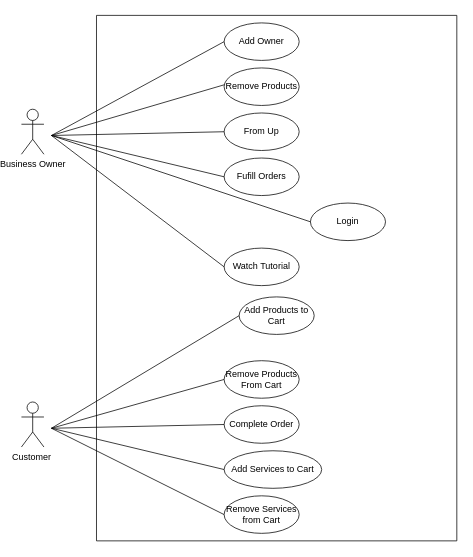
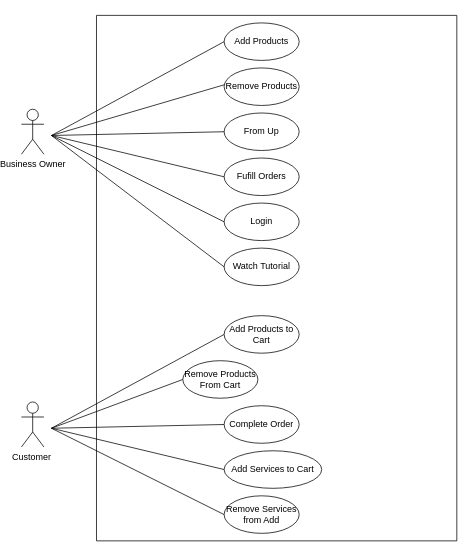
  <mxCell id="0" />
  <mxCell id="1" parent="0" />
  <mxCell id="2" value="Business Owner" style="shape=umlActor;verticalLabelPosition=bottom;verticalAlign=top;html=1;outlineConnect=0;" vertex="1" parent="1"><mxGeometry x="20" y="145" width="30" height="60" as="geometry" /></mxCell>
  <mxCell id="3" value="Customer&amp;nbsp;" style="shape=umlActor;verticalLabelPosition=bottom;verticalAlign=top;html=1;outlineConnect=0;" vertex="1" parent="1"><mxGeometry x="20" y="535" width="30" height="60" as="geometry" /></mxCell>
  <mxCell id="4" value="" style="endArrow=none;html=1;" edge="1" parent="1"><mxGeometry width="50" height="50" relative="1" as="geometry"><mxPoint x="120" y="720" as="sourcePoint" /><mxPoint x="120" y="20" as="targetPoint" /></mxGeometry></mxCell>
  <mxCell id="5" value="" style="endArrow=none;html=1;" edge="1" parent="1"><mxGeometry width="50" height="50" relative="1" as="geometry"><mxPoint x="120" y="720" as="sourcePoint" /><mxPoint x="600" y="720" as="targetPoint" /></mxGeometry></mxCell>
  <mxCell id="6" value="" style="endArrow=none;html=1;" edge="1" parent="1"><mxGeometry width="50" height="50" relative="1" as="geometry"><mxPoint x="600" y="720" as="sourcePoint" /><mxPoint x="600" y="20" as="targetPoint" /></mxGeometry></mxCell>
  <mxCell id="7" value="" style="endArrow=none;html=1;" edge="1" parent="1"><mxGeometry width="50" height="50" relative="1" as="geometry"><mxPoint x="120" y="20" as="sourcePoint" /><mxPoint x="600" y="20" as="targetPoint" /></mxGeometry></mxCell>
  <mxCell id="8" value="From Up" style="ellipse;whiteSpace=wrap;html=1;" vertex="1" parent="1"><mxGeometry x="290" y="150" width="100" height="50" as="geometry" /></mxCell>
- <mxCell id="9" value="Add Owner" style="ellipse;whiteSpace=wrap;html=1;" vertex="1" parent="1"><mxGeometry x="290" y="30" width="100" height="50" as="geometry" /></mxCell>
- <mxCell id="10" value="Login" style="ellipse;whiteSpace=wrap;html=1;" vertex="1" parent="1"><mxGeometry x="405" y="270" width="100" height="50" as="geometry" /></mxCell>
+ <mxCell id="9" value="Add Products" style="ellipse;whiteSpace=wrap;html=1;" vertex="1" parent="1"><mxGeometry x="290" y="30" width="100" height="50" as="geometry" /></mxCell>
+ <mxCell id="10" value="Login" style="ellipse;whiteSpace=wrap;html=1;" vertex="1" parent="1"><mxGeometry x="290" y="270" width="100" height="50" as="geometry" /></mxCell>
  <mxCell id="11" value="Remove Products" style="ellipse;whiteSpace=wrap;html=1;" vertex="1" parent="1"><mxGeometry x="290" y="90" width="100" height="50" as="geometry" /></mxCell>
  <mxCell id="12" value="Fufill Orders" style="ellipse;whiteSpace=wrap;html=1;" vertex="1" parent="1"><mxGeometry x="290" y="210" width="100" height="50" as="geometry" /></mxCell>
  <mxCell id="13" value="Watch Tutorial" style="ellipse;whiteSpace=wrap;html=1;" vertex="1" parent="1"><mxGeometry x="290" y="330" width="100" height="50" as="geometry" /></mxCell>
  <mxCell id="14" value="" style="endArrow=none;html=1;entryX=0;entryY=0.5;entryDx=0;entryDy=0;" edge="1" parent="1" target="9"><mxGeometry width="50" height="50" relative="1" as="geometry"><mxPoint x="60" y="180" as="sourcePoint" /><mxPoint x="330" y="210" as="targetPoint" /></mxGeometry></mxCell>
  <mxCell id="15" value="" style="endArrow=none;html=1;entryX=0;entryY=0.5;entryDx=0;entryDy=0;" edge="1" parent="1"><mxGeometry width="50" height="50" relative="1" as="geometry"><mxPoint x="60" y="180" as="sourcePoint" /><mxPoint x="290" y="112.5" as="targetPoint" /></mxGeometry></mxCell>
  <mxCell id="16" value="" style="endArrow=none;html=1;entryX=0;entryY=0.5;entryDx=0;entryDy=0;" edge="1" parent="1" target="8"><mxGeometry width="50" height="50" relative="1" as="geometry"><mxPoint x="60" y="180" as="sourcePoint" /><mxPoint x="430" y="152.5" as="targetPoint" /></mxGeometry></mxCell>
  <mxCell id="17" value="" style="endArrow=none;html=1;entryX=0;entryY=0.5;entryDx=0;entryDy=0;" edge="1" parent="1" target="12"><mxGeometry width="50" height="50" relative="1" as="geometry"><mxPoint x="60" y="180" as="sourcePoint" /><mxPoint x="470" y="192.5" as="targetPoint" /></mxGeometry></mxCell>
  <mxCell id="18" value="" style="endArrow=none;html=1;entryX=0;entryY=0.5;entryDx=0;entryDy=0;" edge="1" parent="1" target="10"><mxGeometry width="50" height="50" relative="1" as="geometry"><mxPoint x="60" y="180" as="sourcePoint" /><mxPoint x="430" y="242.5" as="targetPoint" /></mxGeometry></mxCell>
  <mxCell id="19" value="" style="endArrow=none;html=1;entryX=0;entryY=0.5;entryDx=0;entryDy=0;" edge="1" parent="1" target="13"><mxGeometry width="50" height="50" relative="1" as="geometry"><mxPoint x="60" y="180" as="sourcePoint" /><mxPoint x="430" y="312.5" as="targetPoint" /></mxGeometry></mxCell>
- <mxCell id="20" value="Add Products to Cart" style="ellipse;whiteSpace=wrap;html=1;" vertex="1" parent="1"><mxGeometry x="310" y="395" width="100" height="50" as="geometry" /></mxCell>
- <mxCell id="21" value="Remove Products From Cart" style="ellipse;whiteSpace=wrap;html=1;" vertex="1" parent="1"><mxGeometry x="290" y="480" width="100" height="50" as="geometry" /></mxCell>
+ <mxCell id="20" value="Add Products to Cart" style="ellipse;whiteSpace=wrap;html=1;" vertex="1" parent="1"><mxGeometry x="290" y="420" width="100" height="50" as="geometry" /></mxCell>
+ <mxCell id="21" value="Remove Products From Cart" style="ellipse;whiteSpace=wrap;html=1;" vertex="1" parent="1"><mxGeometry x="235" y="480" width="100" height="50" as="geometry" /></mxCell>
  <mxCell id="22" value="Complete Order" style="ellipse;whiteSpace=wrap;html=1;" vertex="1" parent="1"><mxGeometry x="290" y="540" width="100" height="50" as="geometry" /></mxCell>
  <mxCell id="23" value="Add Services to Cart" style="ellipse;whiteSpace=wrap;html=1;" vertex="1" parent="1"><mxGeometry x="290" y="600" width="130" height="50" as="geometry" /></mxCell>
- <mxCell id="24" value="Remove Services from Cart" style="ellipse;whiteSpace=wrap;html=1;" vertex="1" parent="1"><mxGeometry x="290" y="660" width="100" height="50" as="geometry" /></mxCell>
+ <mxCell id="24" value="Remove Services from Add" style="ellipse;whiteSpace=wrap;html=1;" vertex="1" parent="1"><mxGeometry x="290" y="660" width="100" height="50" as="geometry" /></mxCell>
  <mxCell id="25" value="" style="endArrow=none;html=1;entryX=0;entryY=0.5;entryDx=0;entryDy=0;" edge="1" parent="1" target="20"><mxGeometry width="50" height="50" relative="1" as="geometry"><mxPoint x="60" y="570" as="sourcePoint" /><mxPoint x="430" y="400" as="targetPoint" /></mxGeometry></mxCell>
  <mxCell id="26" value="" style="endArrow=none;html=1;entryX=0;entryY=0.5;entryDx=0;entryDy=0;" edge="1" parent="1" target="21"><mxGeometry width="50" height="50" relative="1" as="geometry"><mxPoint x="60" y="570" as="sourcePoint" /><mxPoint x="310" y="565" as="targetPoint" /></mxGeometry></mxCell>
  <mxCell id="27" value="" style="endArrow=none;html=1;entryX=0;entryY=0.5;entryDx=0;entryDy=0;" edge="1" parent="1" target="22"><mxGeometry width="50" height="50" relative="1" as="geometry"><mxPoint x="60" y="570" as="sourcePoint" /><mxPoint x="430" y="535" as="targetPoint" /></mxGeometry></mxCell>
  <mxCell id="28" value="" style="endArrow=none;html=1;entryX=0;entryY=0.5;entryDx=0;entryDy=0;" edge="1" parent="1" target="23"><mxGeometry width="50" height="50" relative="1" as="geometry"><mxPoint x="60" y="570" as="sourcePoint" /><mxPoint x="300" y="595" as="targetPoint" /></mxGeometry></mxCell>
  <mxCell id="29" value="" style="endArrow=none;html=1;entryX=0;entryY=0.5;entryDx=0;entryDy=0;" edge="1" parent="1" target="24"><mxGeometry width="50" height="50" relative="1" as="geometry"><mxPoint x="60" y="570" as="sourcePoint" /><mxPoint x="260" y="605" as="targetPoint" /></mxGeometry></mxCell>
